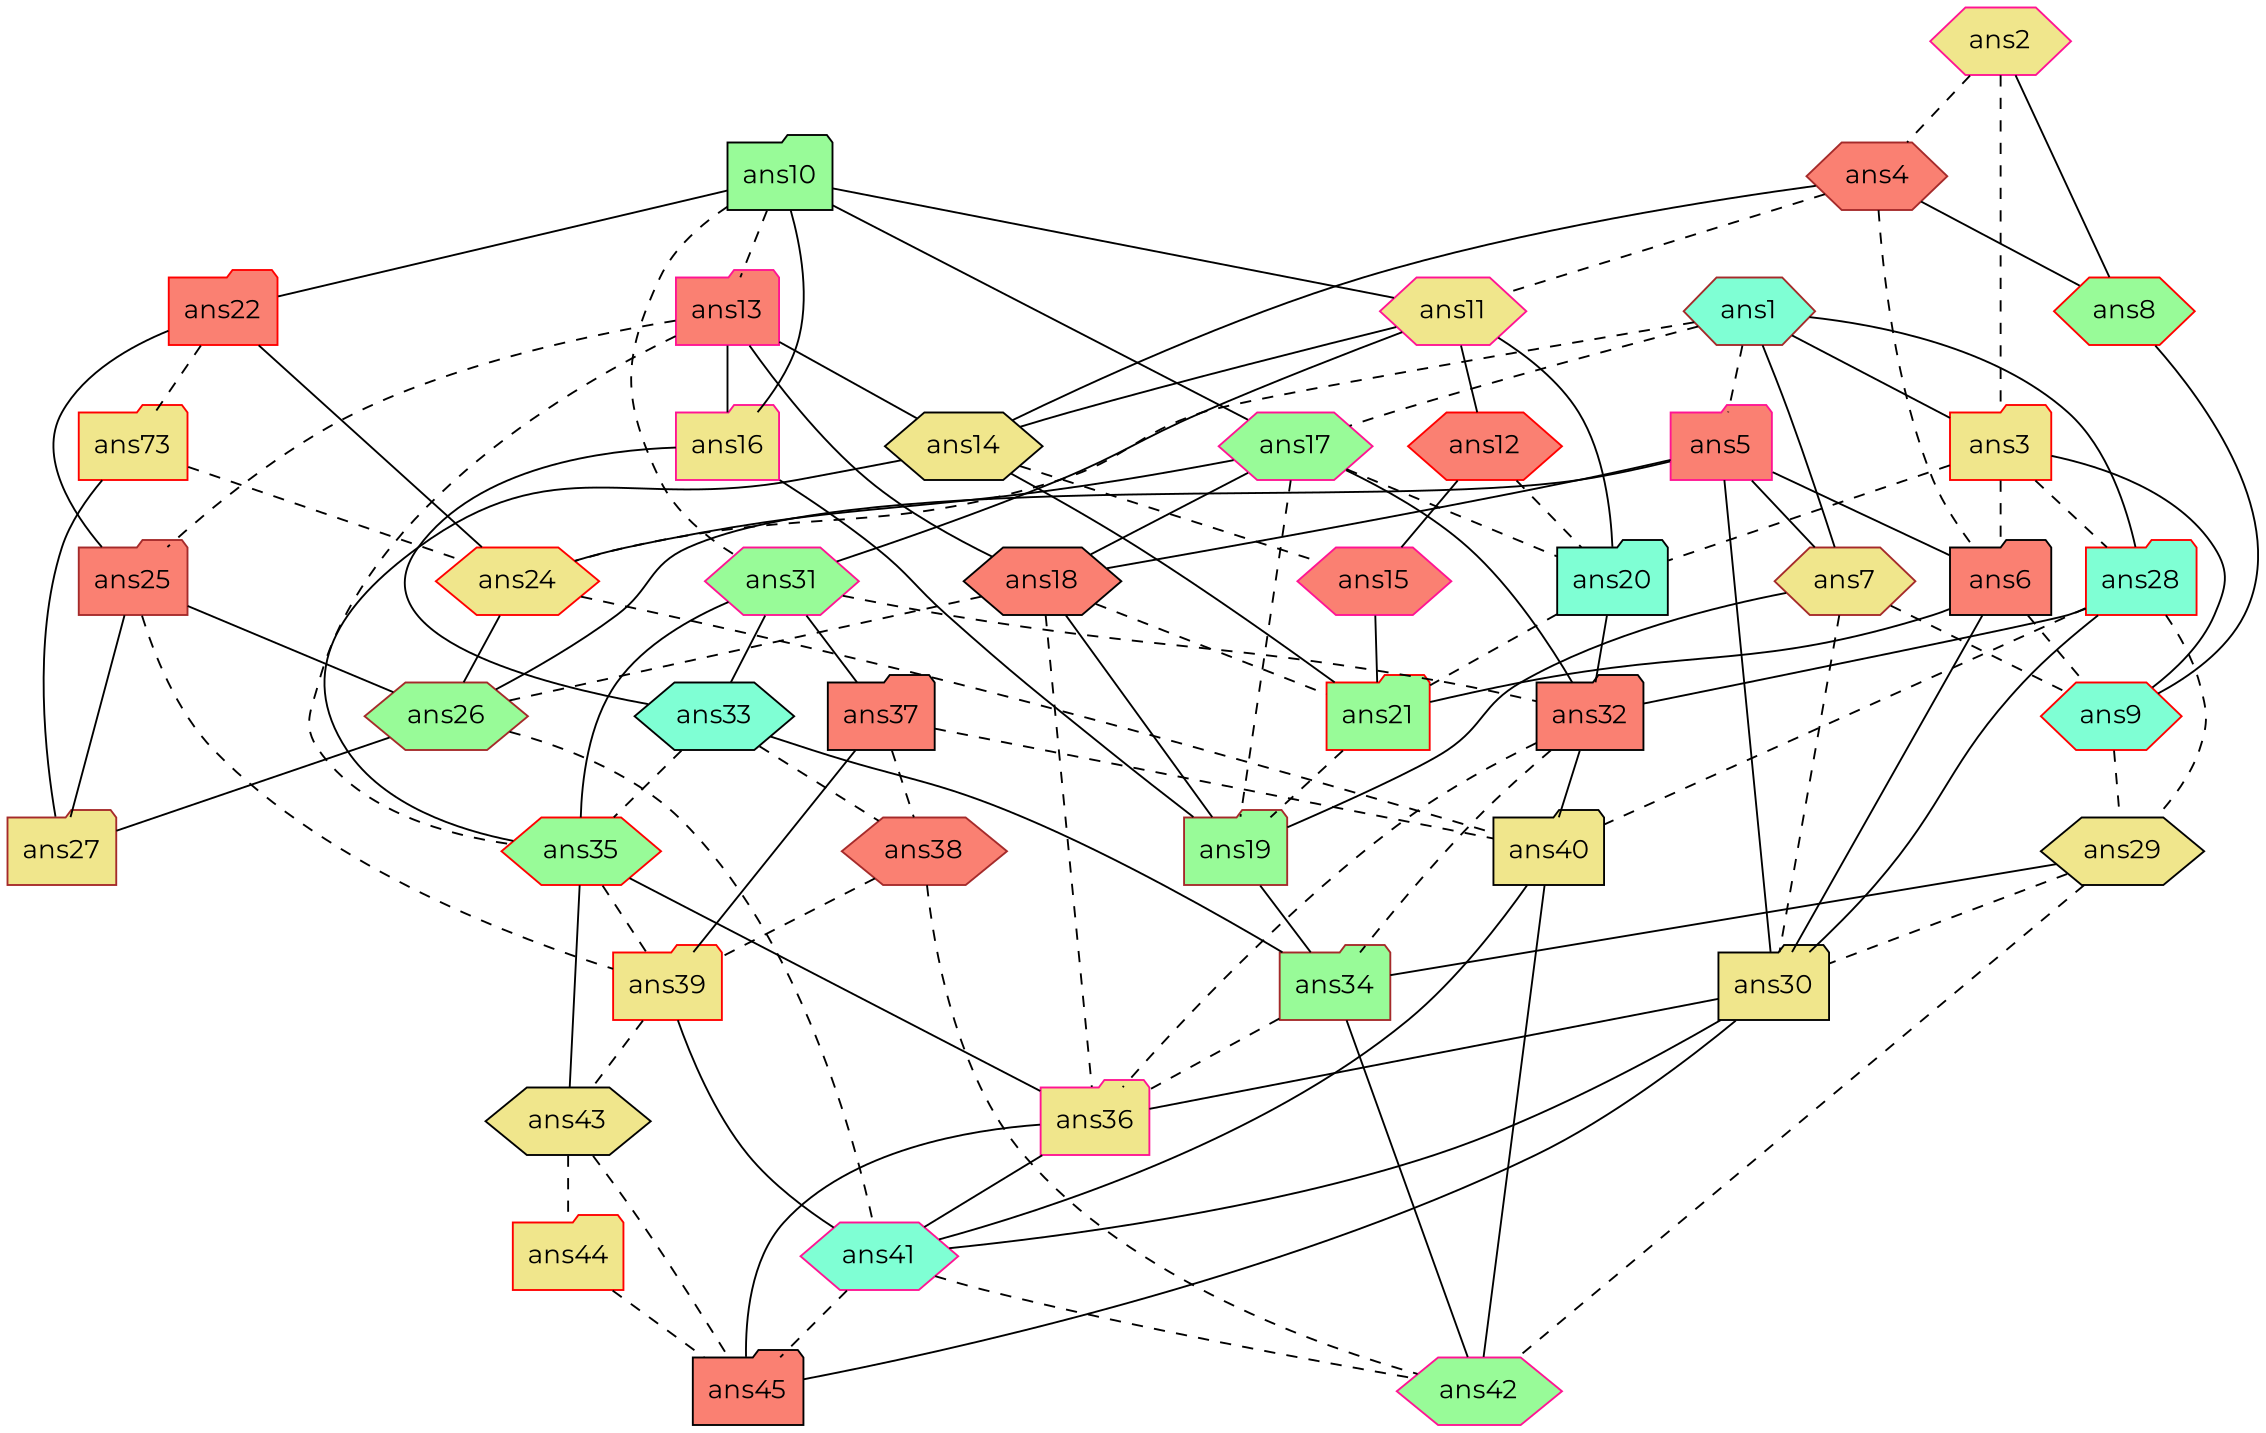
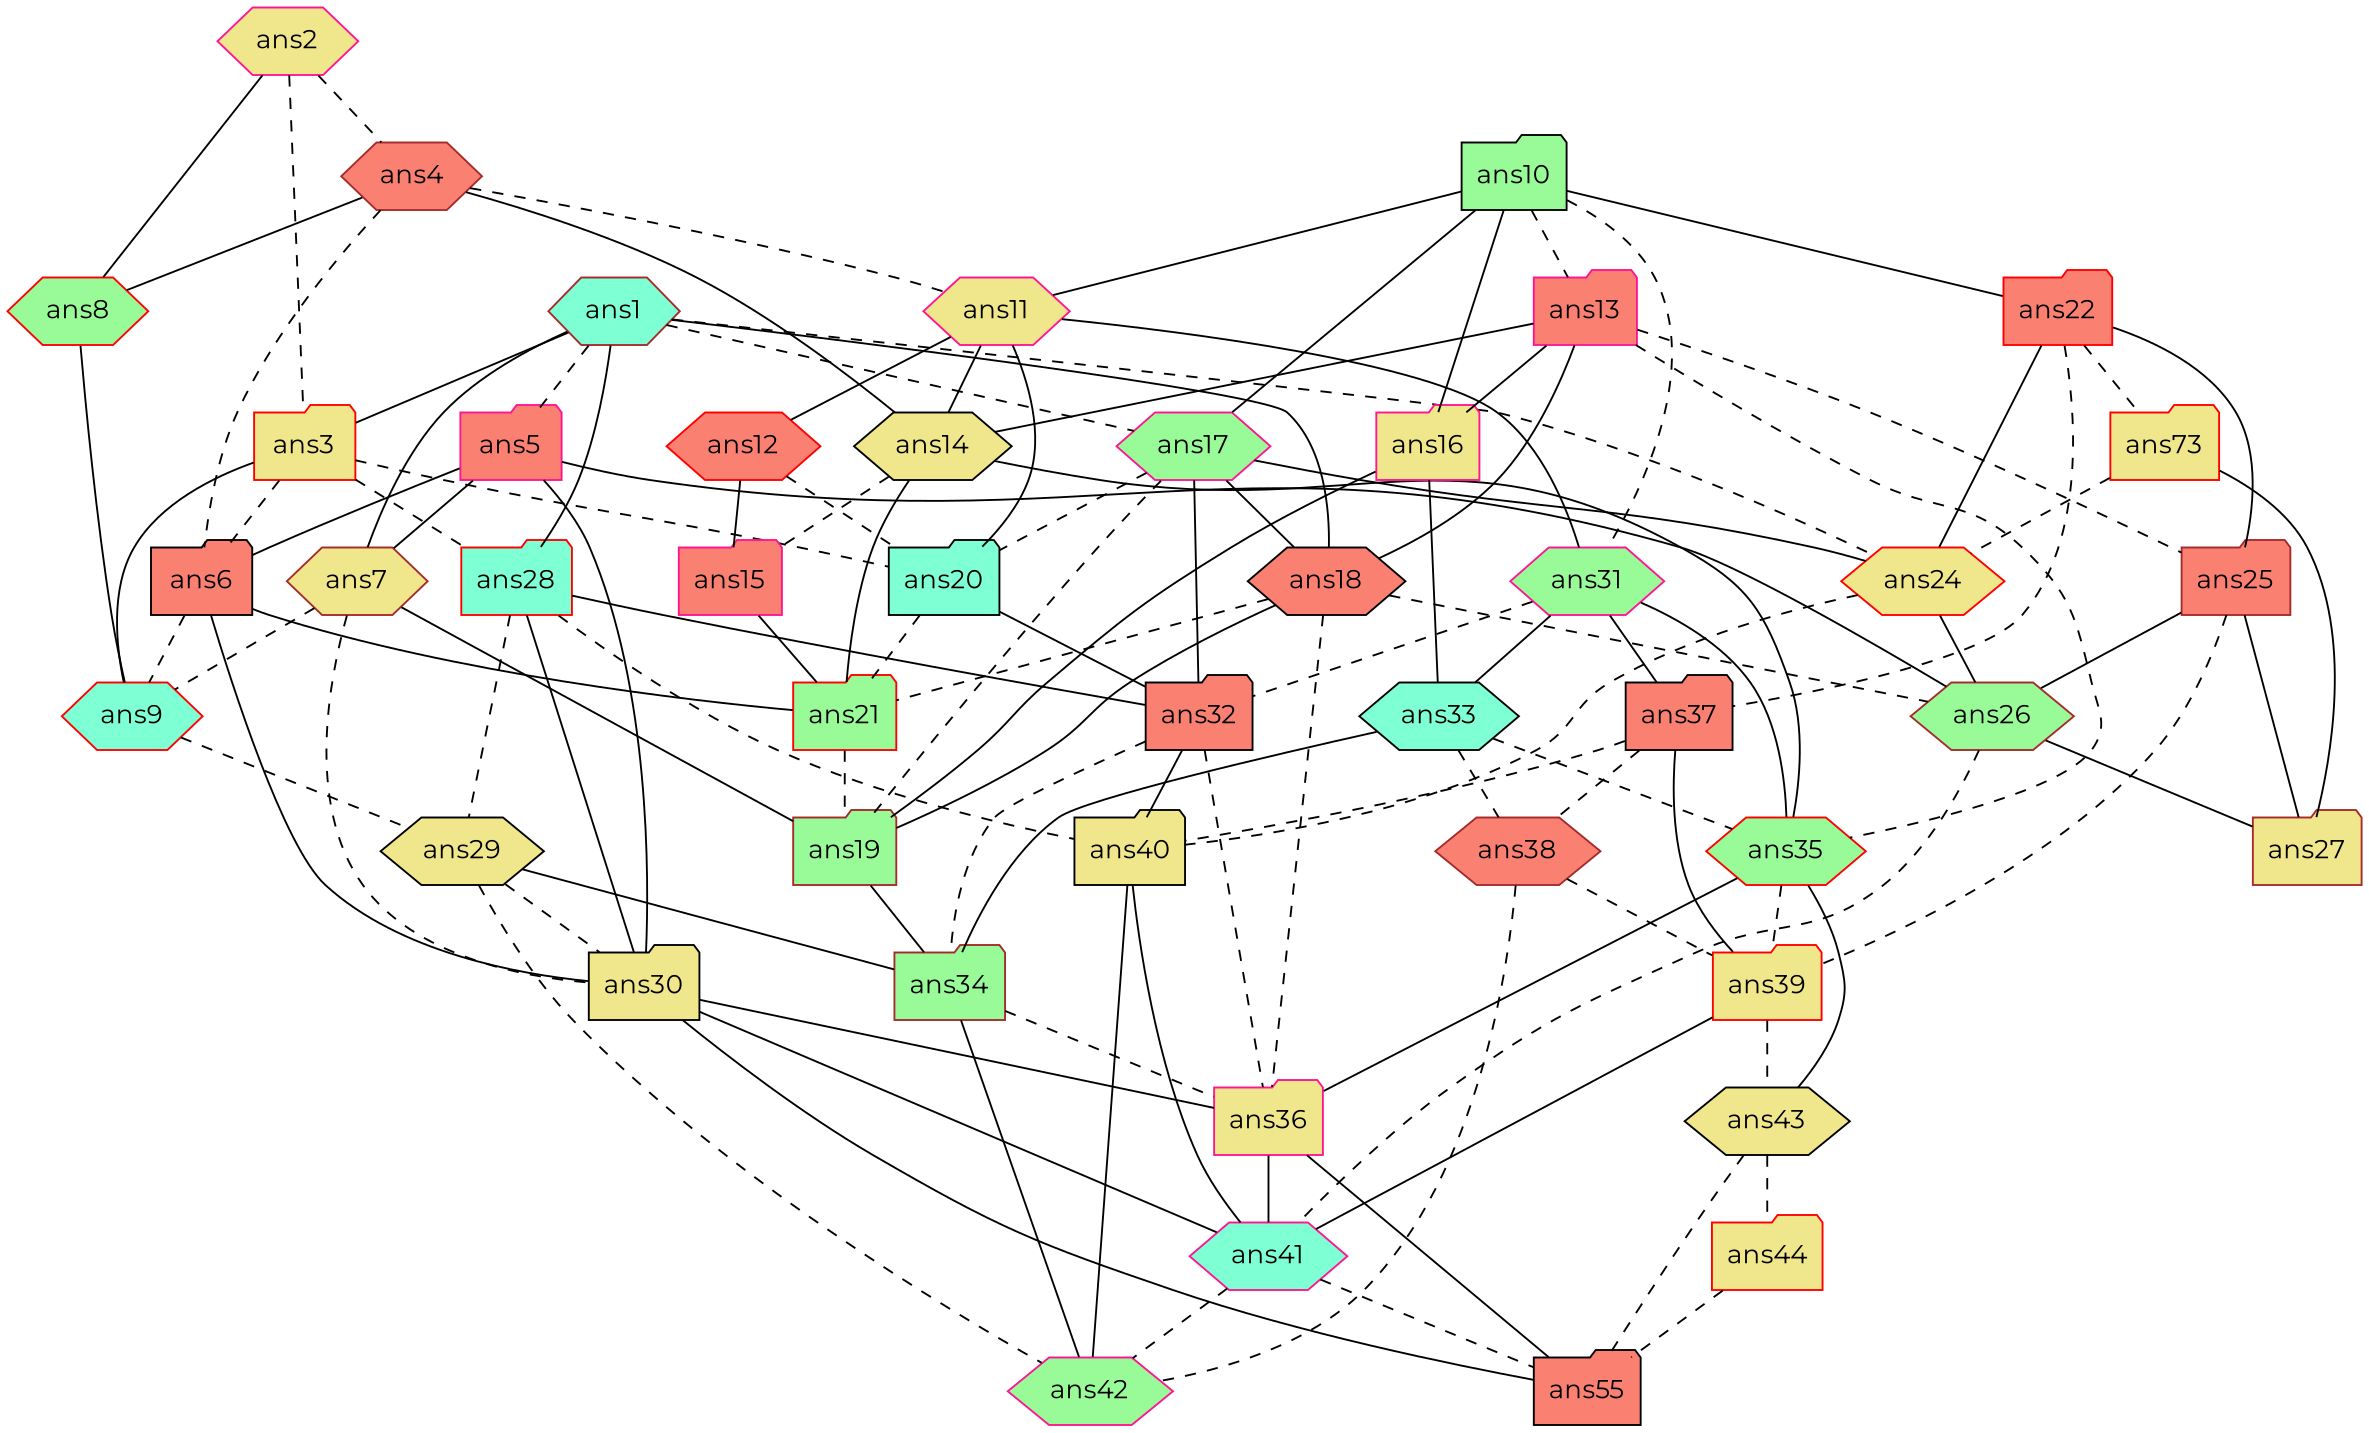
  graph {
    fontname=Montserrat
    node [color=black fillcolor=khaki fontname=Montserrat shape=folder style=filled]
    edge [fontname=Montserrat style=solid]
    ans1 [color=brown fillcolor=aquamarine shape=hexagon]
    ans3 [color=red]
    ans5 [color=deeppink fillcolor=salmon]
    ans7 [color=brown shape=hexagon]
    ans17 [color=deeppink fillcolor=palegreen shape=hexagon]
    ans24 [color=red shape=hexagon]
    ans28 [color=red fillcolor=aquamarine]
    ans6 [fillcolor=salmon]
    ans9 [color=red fillcolor=aquamarine shape=hexagon]
    ans20 [fillcolor=aquamarine]
    ans18 [fillcolor=salmon shape=hexagon]
    ans26 [color=brown fillcolor=palegreen shape=hexagon]
    ans30
    ans19 [color=brown fillcolor=palegreen]
    ans32 [fillcolor=salmon]
    ans40
    ans29 [shape=hexagon]
    ans21 [color=red fillcolor=palegreen]
    ans36 [color=deeppink]
    ans27 [color=brown]
    ans41 [color=deeppink fillcolor=aquamarine shape=hexagon]
-   ans45 [fillcolor=salmon]
+   ans45 [fillcolor=salmon label=ans55]
    ans34 [color=brown fillcolor=palegreen]
    ans42 [color=deeppink fillcolor=palegreen shape=hexagon]
    ans2 [color=deeppink shape=hexagon]
    ans4 [color=brown fillcolor=salmon shape=hexagon]
    ans8 [color=red fillcolor=palegreen shape=hexagon]
    ans11 [color=deeppink shape=hexagon]
    ans14 [shape=hexagon]
    ans31 [color=deeppink fillcolor=palegreen shape=hexagon]
    ans12 [color=red fillcolor=salmon shape=hexagon]
-   ans15 [color=deeppink fillcolor=salmon shape=hexagon]
+   ans15 [color=deeppink fillcolor=salmon]
    ans35 [color=red fillcolor=palegreen shape=hexagon]
    ans33 [fillcolor=aquamarine shape=hexagon]
    ans37 [fillcolor=salmon]
    ans39 [color=red]
    ans43 [shape=hexagon]
    ans10 [fillcolor=palegreen]
    ans13 [color=deeppink fillcolor=salmon]
    ans16 [color=deeppink]
    ans22 [color=red fillcolor=salmon]
    ans25 [color=brown fillcolor=salmon]
    n43 [color=red label=ans73]
    ans38 [color=brown fillcolor=salmon shape=hexagon]
    ans44 [color=red]
    ans1 -- ans3
    ans1 -- ans5 [style=dashed]
    ans1 -- ans7
    ans1 -- ans17 [style=dashed]
    ans1 -- ans24 [style=dashed]
    ans1 -- ans28
    ans3 -- ans28 [style=dashed]
    ans3 -- ans6 [style=dashed]
    ans3 -- ans9
    ans3 -- ans20 [style=dashed]
    ans5 -- ans7
    ans5 -- ans6
-   ans5 -- ans18
+   ans1 -- ans18
    ans5 -- ans26
    ans5 -- ans30
    ans7 -- ans9 [style=dashed]
    ans7 -- ans30 [style=dashed]
    ans7 -- ans19
    ans17 -- ans24
    ans17 -- ans20 [style=dashed]
    ans17 -- ans18
    ans17 -- ans19 [style=dashed]
    ans17 -- ans32
    ans24 -- ans26
    ans24 -- ans40 [style=dashed]
    ans28 -- ans30
    ans28 -- ans32
    ans28 -- ans40 [style=dashed]
    ans28 -- ans29 [style=dashed]
    ans6 -- ans9 [style=dashed]
    ans6 -- ans30
    ans6 -- ans21
    ans9 -- ans29 [style=dashed]
    ans20 -- ans32
    ans20 -- ans21 [style=dashed]
    ans18 -- ans26 [style=dashed]
    ans18 -- ans19
    ans18 -- ans21 [style=dashed]
    ans18 -- ans36 [style=dashed]
    ans26 -- ans27
    ans26 -- ans41 [style=dashed]
    ans30 -- ans36
    ans30 -- ans41
    ans30 -- ans45
    ans19 -- ans34
    ans32 -- ans40
    ans32 -- ans36 [style=dashed]
    ans32 -- ans34 [style=dashed]
    ans40 -- ans41
    ans40 -- ans42
    ans29 -- ans30 [style=dashed]
    ans29 -- ans34
    ans29 -- ans42 [style=dashed]
    ans21 -- ans19 [style=dashed]
    ans36 -- ans41
    ans36 -- ans45
    ans41 -- ans45 [style=dashed]
    ans41 -- ans42 [style=dashed]
    ans34 -- ans36 [style=dashed]
    ans34 -- ans42
    ans2 -- ans3 [style=dashed]
    ans2 -- ans4 [style=dashed]
    ans2 -- ans8
    ans4 -- ans6 [style=dashed]
    ans4 -- ans8
    ans4 -- ans11 [style=dashed]
    ans4 -- ans14
    ans8 -- ans9
    ans11 -- ans20
    ans11 -- ans14
    ans11 -- ans31
    ans11 -- ans12
    ans14 -- ans21
    ans14 -- ans15 [style=dashed]
    ans14 -- ans35
    ans31 -- ans32 [style=dashed]
    ans31 -- ans35
    ans31 -- ans33
    ans31 -- ans37
    ans12 -- ans20 [style=dashed]
    ans12 -- ans15
    ans15 -- ans21
    ans35 -- ans36
    ans35 -- ans39 [style=dashed]
    ans35 -- ans43
    ans33 -- ans34
    ans33 -- ans35 [style=dashed]
    ans33 -- ans38 [style=dashed]
    ans37 -- ans40 [style=dashed]
    ans37 -- ans39
    ans37 -- ans38 [style=dashed]
    ans39 -- ans41
    ans39 -- ans43 [style=dashed]
    ans43 -- ans45 [style=dashed]
    ans43 -- ans44 [style=dashed]
    ans10 -- ans17
    ans10 -- ans11
    ans10 -- ans31 [style=dashed]
    ans10 -- ans13 [style=dashed]
    ans10 -- ans16
    ans10 -- ans22
    ans13 -- ans18
    ans13 -- ans14
    ans13 -- ans35 [style=dashed]
    ans13 -- ans16
    ans13 -- ans25 [style=dashed]
    ans16 -- ans19
    ans16 -- ans33
    ans22 -- ans24
+   ans22 -- ans37 [style=dashed]
    ans22 -- ans25
    ans22 -- n43 [style=dashed]
    ans25 -- ans26
    ans25 -- ans27
    ans25 -- ans39 [style=dashed]
    n43 -- ans24 [style=dashed]
    n43 -- ans27
    ans38 -- ans42 [style=dashed]
    ans38 -- ans39 [style=dashed]
    ans44 -- ans45 [style=dashed]
  }
